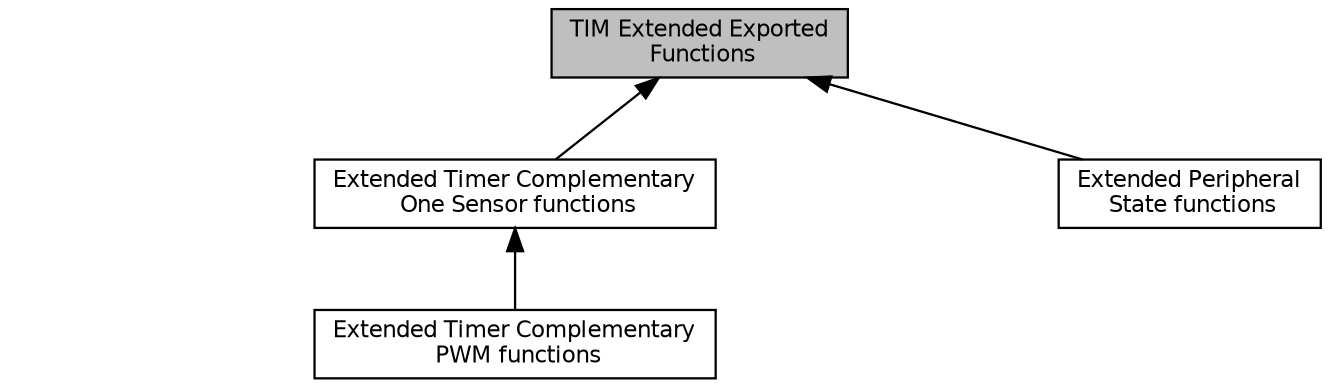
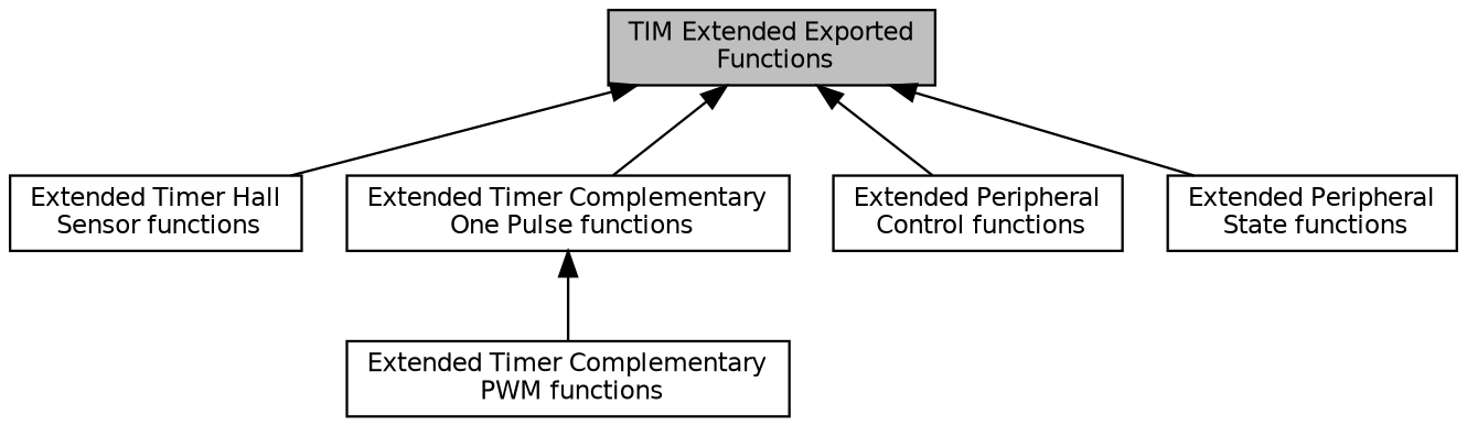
  digraph {
    rankdir=TB
    node [color=black fillcolor=white fontname=Helvetica fontsize=10 shape=box style=filled]
    edge [dir=back fontname=Helvetica fontsize=10 labelfontname=Helvetica labelfontsize=10 shape=plaintext style=solid]
    n1 [fillcolor=grey75 fontcolor=black height=0.2 label="TIM Extended Exported\l Functions" width=0.4]
-   n3 [height=0.2 label="Extended Timer Complementary\l One Sensor functions" width=0.4]
+   n2 [height=0.2 label="Extended Timer Hall\l Sensor functions" width=0.4]
+   n3 [height=0.2 label="Extended Timer Complementary\l One Pulse functions" width=0.4]
+   n4 [height=0.2 label="Extended Peripheral\l Control functions" width=0.4]
    n5 [height=0.2 label="Extended Peripheral\l State functions" width=0.4]
    n6 [height=0.2 label="Extended Timer Complementary\l PWM functions" width=0.4]
+   n1 -> n2
    n1 -> n3
+   n1 -> n4
    n1 -> n5
    n3 -> n6
  }
